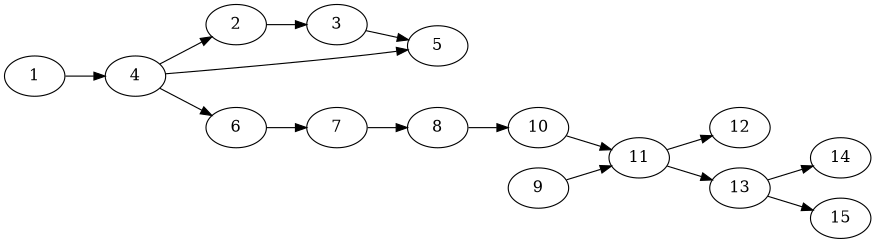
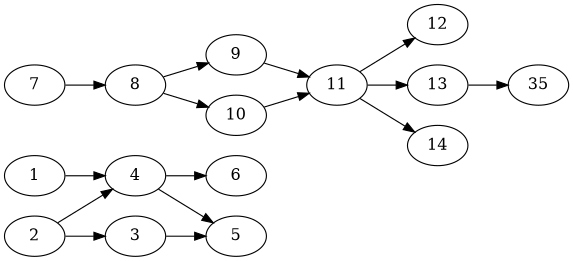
  digraph {
    rankdir=LR
    node [alpha=0.10]
    1 [expect_size=23479296]
    4 [alpha=0.04 expect_size=29264896]
    3 [alpha=0.07 expect_size=22680576]
    5 [alpha=0.05 expect_size=8293376]
    6 [alpha=0.05 expect_size=19641344]
    7 [alpha=0.14 expect_size=41176064]
    2 [alpha=0.04 expect_size=37378048]
    8 [alpha=0.07 expect_size=34792448]
    9 [alpha=0.14 expect_size=16713728]
    10 [alpha=0.09 expect_size=49716224]
    11 [expect_size=29847552]
    12 [alpha=0.00 expect_size=52378624]
    13 [alpha=0.09 expect_size=14889984]
    14 [alpha=0.05 expect_size=31739904]
-   15 [expect_size=40242176]
+   15 [expect_size=40242176 label=35]
    1 -> 4
    4 -> 5
    4 -> 6
    3 -> 5
-   6 -> 7
    7 -> 8
-   4 -> 2
+   2 -> 4
    2 -> 3
+   8 -> 9
    8 -> 10
    9 -> 11
    10 -> 11
    11 -> 12
    11 -> 13
-   13 -> 14
+   11 -> 14
    13 -> 15
  }
